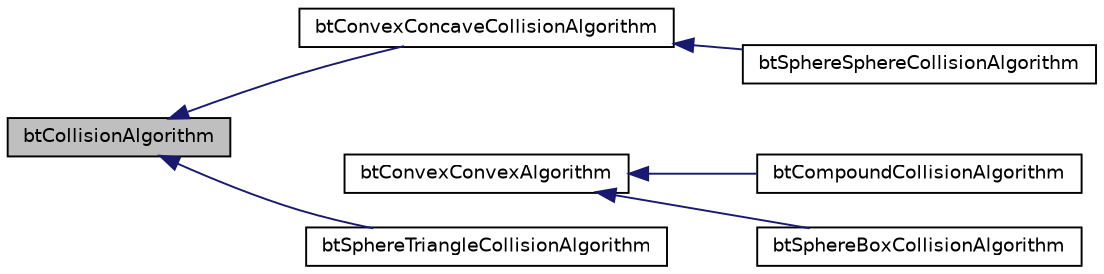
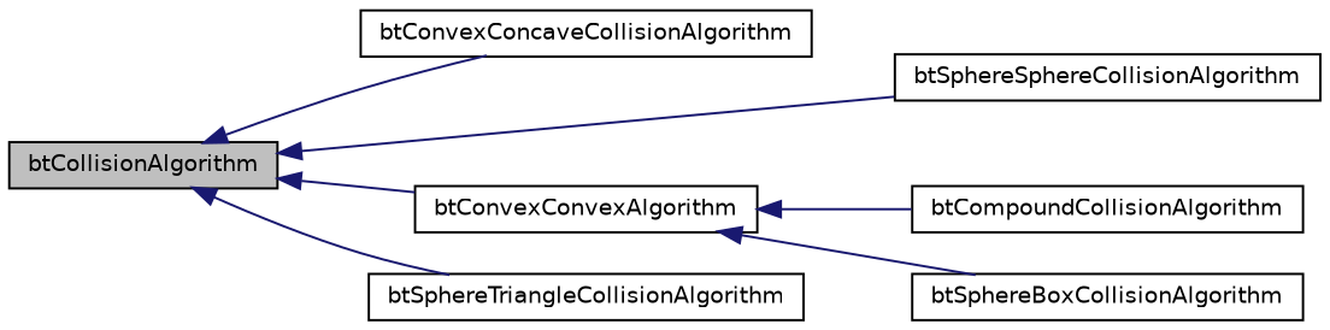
  digraph {
    rankdir=LR
    node [color=black fillcolor=white fontname=Helvetica fontsize=10 shape=record style=filled]
    edge [color=midnightblue dir=back fontname=Helvetica fontsize=10 labelfontname=Helvetica labelfontsize=10 style=solid]
    n1 [fillcolor=grey75 fontcolor=black height=0.2 label=btCollisionAlgorithm width=0.4]
    n2 [height=0.2 label=btConvexConcaveCollisionAlgorithm width=0.4]
    n3 [height=0.2 label=btConvexConvexAlgorithm width=0.4]
    n4 [height=0.2 label=btSphereSphereCollisionAlgorithm width=0.4]
    n5 [height=0.2 label=btSphereTriangleCollisionAlgorithm width=0.4]
    n6 [height=0.2 label=btCompoundCollisionAlgorithm width=0.4]
    n7 [height=0.2 label=btSphereBoxCollisionAlgorithm width=0.4]
    n1 -> n2
-   n2 -> n4
+   n1 -> n3
+   n1 -> n4
    n1 -> n5
    n3 -> n6
    n3 -> n7
  }
